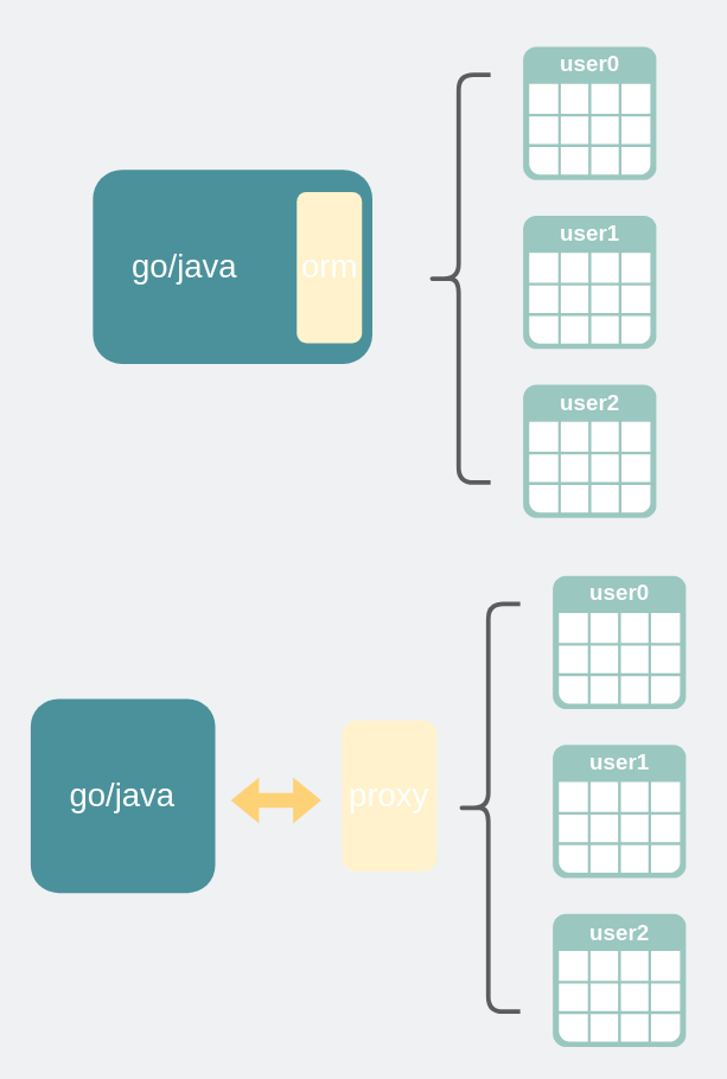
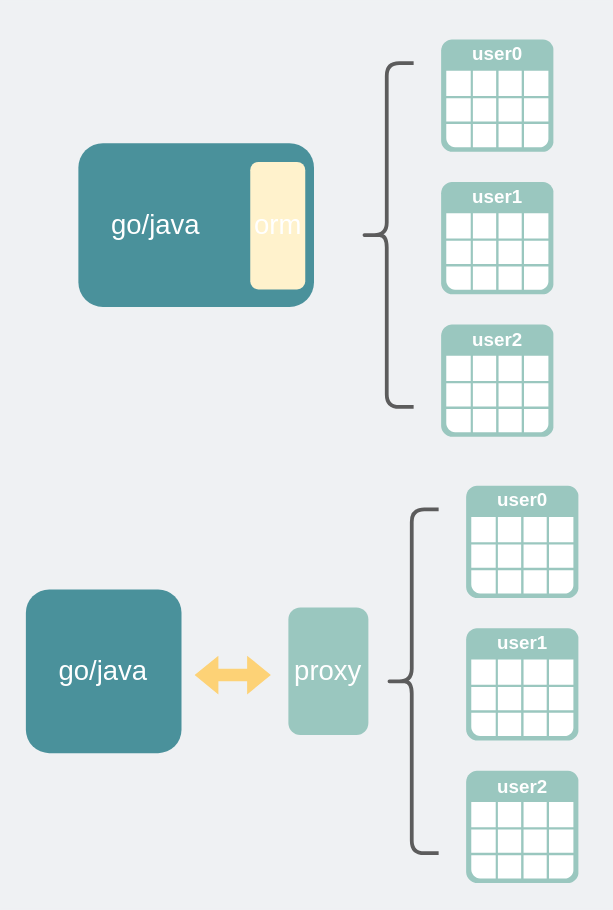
  <mxCell id="0" />
  <mxCell id="1" parent="0" />
  <mxCell id="2" value="" style="rounded=1;whiteSpace=wrap;html=1;fillColor=#4A919B;strokeColor=none;" parent="1" vertex="1"><mxGeometry x="62" y="114" width="188.5" height="131" as="geometry" /></mxCell>
  <mxCell id="3" value="" style="shadow=0;dashed=0;html=1;strokeColor=none;fillColor=#9AC7BF;labelPosition=center;verticalLabelPosition=bottom;verticalAlign=top;align=center;outlineConnect=0;shape=mxgraph.veeam.table;fontSize=22;" parent="1" vertex="1"><mxGeometry x="352.2" y="31" width="89.8" height="89.8" as="geometry" /></mxCell>
  <mxCell id="4" value="&lt;font color=&quot;#ffffff&quot; style=&quot;font-size: 22px;&quot;&gt;orm&lt;/font&gt;" style="rounded=1;whiteSpace=wrap;html=1;fillColor=#fff2cc;strokeColor=none;" parent="1" vertex="1"><mxGeometry x="199.5" y="129" width="44" height="102" as="geometry" /></mxCell>
  <mxCell id="5" value="&lt;font color=&quot;#ffffff&quot;&gt;go/java&lt;/font&gt;" style="text;html=1;strokeColor=none;fillColor=none;align=center;verticalAlign=middle;whiteSpace=wrap;rounded=0;fontSize=22;" parent="1" vertex="1"><mxGeometry x="93.5" y="164.5" width="60" height="30" as="geometry" /></mxCell>
  <mxCell id="6" value="" style="shadow=0;dashed=0;html=1;strokeColor=none;fillColor=#9AC7BF;labelPosition=center;verticalLabelPosition=bottom;verticalAlign=top;align=center;outlineConnect=0;shape=mxgraph.veeam.table;fontSize=22;" parent="1" vertex="1"><mxGeometry x="352.2" y="145" width="89.8" height="89.8" as="geometry" /></mxCell>
  <mxCell id="7" value="" style="shadow=0;dashed=0;html=1;strokeColor=none;fillColor=#9AC7BF;labelPosition=center;verticalLabelPosition=bottom;verticalAlign=top;align=center;outlineConnect=0;shape=mxgraph.veeam.table;fontSize=22;" parent="1" vertex="1"><mxGeometry x="352.2" y="259" width="89.8" height="89.8" as="geometry" /></mxCell>
  <mxCell id="8" value="" style="shape=curlyBracket;whiteSpace=wrap;html=1;rounded=1;fontSize=22;fontColor=#FFFFFF;strokeColor=#5C5C5C;fillColor=none;strokeWidth=3;" parent="1" vertex="1"><mxGeometry x="287.2" y="50" width="43" height="275" as="geometry" /></mxCell>
  <mxCell id="9" value="&lt;span style=&quot;font-size: 15px;&quot;&gt;user0&lt;/span&gt;" style="text;strokeColor=none;fillColor=none;html=1;fontSize=24;fontStyle=1;verticalAlign=middle;align=center;fontColor=#FFFFFF;" parent="1" vertex="1"><mxGeometry x="347.1" y="20" width="100" height="40" as="geometry" /></mxCell>
  <mxCell id="10" value="&lt;span style=&quot;font-size: 15px;&quot;&gt;user1&lt;/span&gt;&lt;span style=&quot;color: rgba(0, 0, 0, 0); font-family: monospace; font-size: 0px; font-weight: 400; text-align: start;&quot;&gt;%3CmxGraphModel%3E%3Croot%3E%3CmxCell%20id%3D%220%22%2F%3E%3CmxCell%20id%3D%221%22%20parent%3D%220%22%2F%3E%3CmxCell%20id%3D%222%22%20value%3D%22%26lt%3Bspan%20style%3D%26quot%3Bfont-size%3A%2015px%3B%26quot%3B%26gt%3Buser0%26lt%3B%2Fspan%26gt%3B%22%20style%3D%22text%3BstrokeColor%3Dnone%3BfillColor%3Dnone%3Bhtml%3D1%3BfontSize%3D24%3BfontStyle%3D1%3BverticalAlign%3Dmiddle%3Balign%3Dcenter%3BfontColor%3D%23FFFFFF%3B%22%20vertex%3D%221%22%20parent%3D%221%22%3E%3CmxGeometry%20x%3D%22328.1%22%20y%3D%221315%22%20width%3D%22100%22%20height%3D%2240%22%20as%3D%22geometry%22%2F%3E%3C%2FmxCell%3E%3C%2Froot%3E%3C%2FmxGraphModel%3E&lt;/span&gt;" style="text;strokeColor=none;fillColor=none;html=1;fontSize=24;fontStyle=1;verticalAlign=middle;align=center;fontColor=#FFFFFF;" parent="1" vertex="1"><mxGeometry x="347.1" y="134" width="100" height="40" as="geometry" /></mxCell>
  <mxCell id="11" value="&lt;span style=&quot;font-size: 15px;&quot;&gt;user2&lt;/span&gt;" style="text;strokeColor=none;fillColor=none;html=1;fontSize=24;fontStyle=1;verticalAlign=middle;align=center;fontColor=#FFFFFF;" parent="1" vertex="1"><mxGeometry x="347.1" y="249" width="100" height="40" as="geometry" /></mxCell>
  <mxCell id="12" value="" style="rounded=1;whiteSpace=wrap;html=1;fillColor=#4A919B;strokeColor=none;" parent="1" vertex="1"><mxGeometry x="20" y="471" width="124.5" height="131" as="geometry" /></mxCell>
  <mxCell id="13" value="" style="shadow=0;dashed=0;html=1;strokeColor=none;fillColor=#9AC7BF;labelPosition=center;verticalLabelPosition=bottom;verticalAlign=top;align=center;outlineConnect=0;shape=mxgraph.veeam.table;fontSize=22;" parent="1" vertex="1"><mxGeometry x="372.2" y="388" width="89.8" height="89.8" as="geometry" /></mxCell>
- <mxCell id="14" value="&lt;font color=&quot;#ffffff&quot; style=&quot;font-size: 22px;&quot;&gt;proxy&lt;/font&gt;" style="rounded=1;whiteSpace=wrap;html=1;fillColor=#fff2cc;strokeColor=none;" parent="1" vertex="1"><mxGeometry x="230" y="485.5" width="64" height="102" as="geometry" /></mxCell>
+ <mxCell id="14" value="&lt;font color=&quot;#ffffff&quot; style=&quot;font-size: 22px;&quot;&gt;proxy&lt;/font&gt;" style="rounded=1;whiteSpace=wrap;html=1;fillColor=#9AC7BF;strokeColor=none;" parent="1" vertex="1"><mxGeometry x="230" y="485.5" width="64" height="102" as="geometry" /></mxCell>
  <mxCell id="15" value="&lt;font color=&quot;#ffffff&quot;&gt;go/java&lt;/font&gt;" style="text;html=1;strokeColor=none;fillColor=none;align=center;verticalAlign=middle;whiteSpace=wrap;rounded=0;fontSize=22;" parent="1" vertex="1"><mxGeometry x="52.25" y="521.5" width="60" height="30" as="geometry" /></mxCell>
  <mxCell id="16" value="" style="shadow=0;dashed=0;html=1;strokeColor=none;fillColor=#9AC7BF;labelPosition=center;verticalLabelPosition=bottom;verticalAlign=top;align=center;outlineConnect=0;shape=mxgraph.veeam.table;fontSize=22;" parent="1" vertex="1"><mxGeometry x="372.2" y="502" width="89.8" height="89.8" as="geometry" /></mxCell>
  <mxCell id="17" value="" style="shadow=0;dashed=0;html=1;strokeColor=none;fillColor=#9AC7BF;labelPosition=center;verticalLabelPosition=bottom;verticalAlign=top;align=center;outlineConnect=0;shape=mxgraph.veeam.table;fontSize=22;" parent="1" vertex="1"><mxGeometry x="372.2" y="616" width="89.8" height="89.8" as="geometry" /></mxCell>
  <mxCell id="18" value="" style="shape=curlyBracket;whiteSpace=wrap;html=1;rounded=1;fontSize=22;fontColor=#FFFFFF;strokeColor=#5C5C5C;fillColor=none;strokeWidth=3;" parent="1" vertex="1"><mxGeometry x="307.2" y="407" width="43" height="275" as="geometry" /></mxCell>
  <mxCell id="19" value="&lt;span style=&quot;font-size: 15px;&quot;&gt;user0&lt;/span&gt;" style="text;strokeColor=none;fillColor=none;html=1;fontSize=24;fontStyle=1;verticalAlign=middle;align=center;fontColor=#FFFFFF;" parent="1" vertex="1"><mxGeometry x="367.1" y="377" width="100" height="40" as="geometry" /></mxCell>
  <mxCell id="20" value="&lt;span style=&quot;font-size: 15px;&quot;&gt;user1&lt;/span&gt;&lt;span style=&quot;color: rgba(0, 0, 0, 0); font-family: monospace; font-size: 0px; font-weight: 400; text-align: start;&quot;&gt;%3CmxGraphModel%3E%3Croot%3E%3CmxCell%20id%3D%220%22%2F%3E%3CmxCell%20id%3D%221%22%20parent%3D%220%22%2F%3E%3CmxCell%20id%3D%222%22%20value%3D%22%26lt%3Bspan%20style%3D%26quot%3Bfont-size%3A%2015px%3B%26quot%3B%26gt%3Buser0%26lt%3B%2Fspan%26gt%3B%22%20style%3D%22text%3BstrokeColor%3Dnone%3BfillColor%3Dnone%3Bhtml%3D1%3BfontSize%3D24%3BfontStyle%3D1%3BverticalAlign%3Dmiddle%3Balign%3Dcenter%3BfontColor%3D%23FFFFFF%3B%22%20vertex%3D%221%22%20parent%3D%221%22%3E%3CmxGeometry%20x%3D%22328.1%22%20y%3D%221315%22%20width%3D%22100%22%20height%3D%2240%22%20as%3D%22geometry%22%2F%3E%3C%2FmxCell%3E%3C%2Froot%3E%3C%2FmxGraphModel%3E&lt;/span&gt;" style="text;strokeColor=none;fillColor=none;html=1;fontSize=24;fontStyle=1;verticalAlign=middle;align=center;fontColor=#FFFFFF;" parent="1" vertex="1"><mxGeometry x="367.1" y="491" width="100" height="40" as="geometry" /></mxCell>
  <mxCell id="21" value="&lt;span style=&quot;font-size: 15px;&quot;&gt;user2&lt;/span&gt;" style="text;strokeColor=none;fillColor=none;html=1;fontSize=24;fontStyle=1;verticalAlign=middle;align=center;fontColor=#FFFFFF;" parent="1" vertex="1"><mxGeometry x="367.1" y="606" width="100" height="40" as="geometry" /></mxCell>
  <mxCell id="22" value="" style="shape=flexArrow;endArrow=classic;startArrow=classic;html=1;rounded=0;fontSize=15;fontColor=#000000;strokeColor=none;fillColor=#FDD276;" parent="1" edge="1"><mxGeometry width="100" height="100" relative="1" as="geometry"><mxPoint x="154.5" y="539.5" as="sourcePoint" /><mxPoint x="216.5" y="539.5" as="targetPoint" /></mxGeometry></mxCell>
